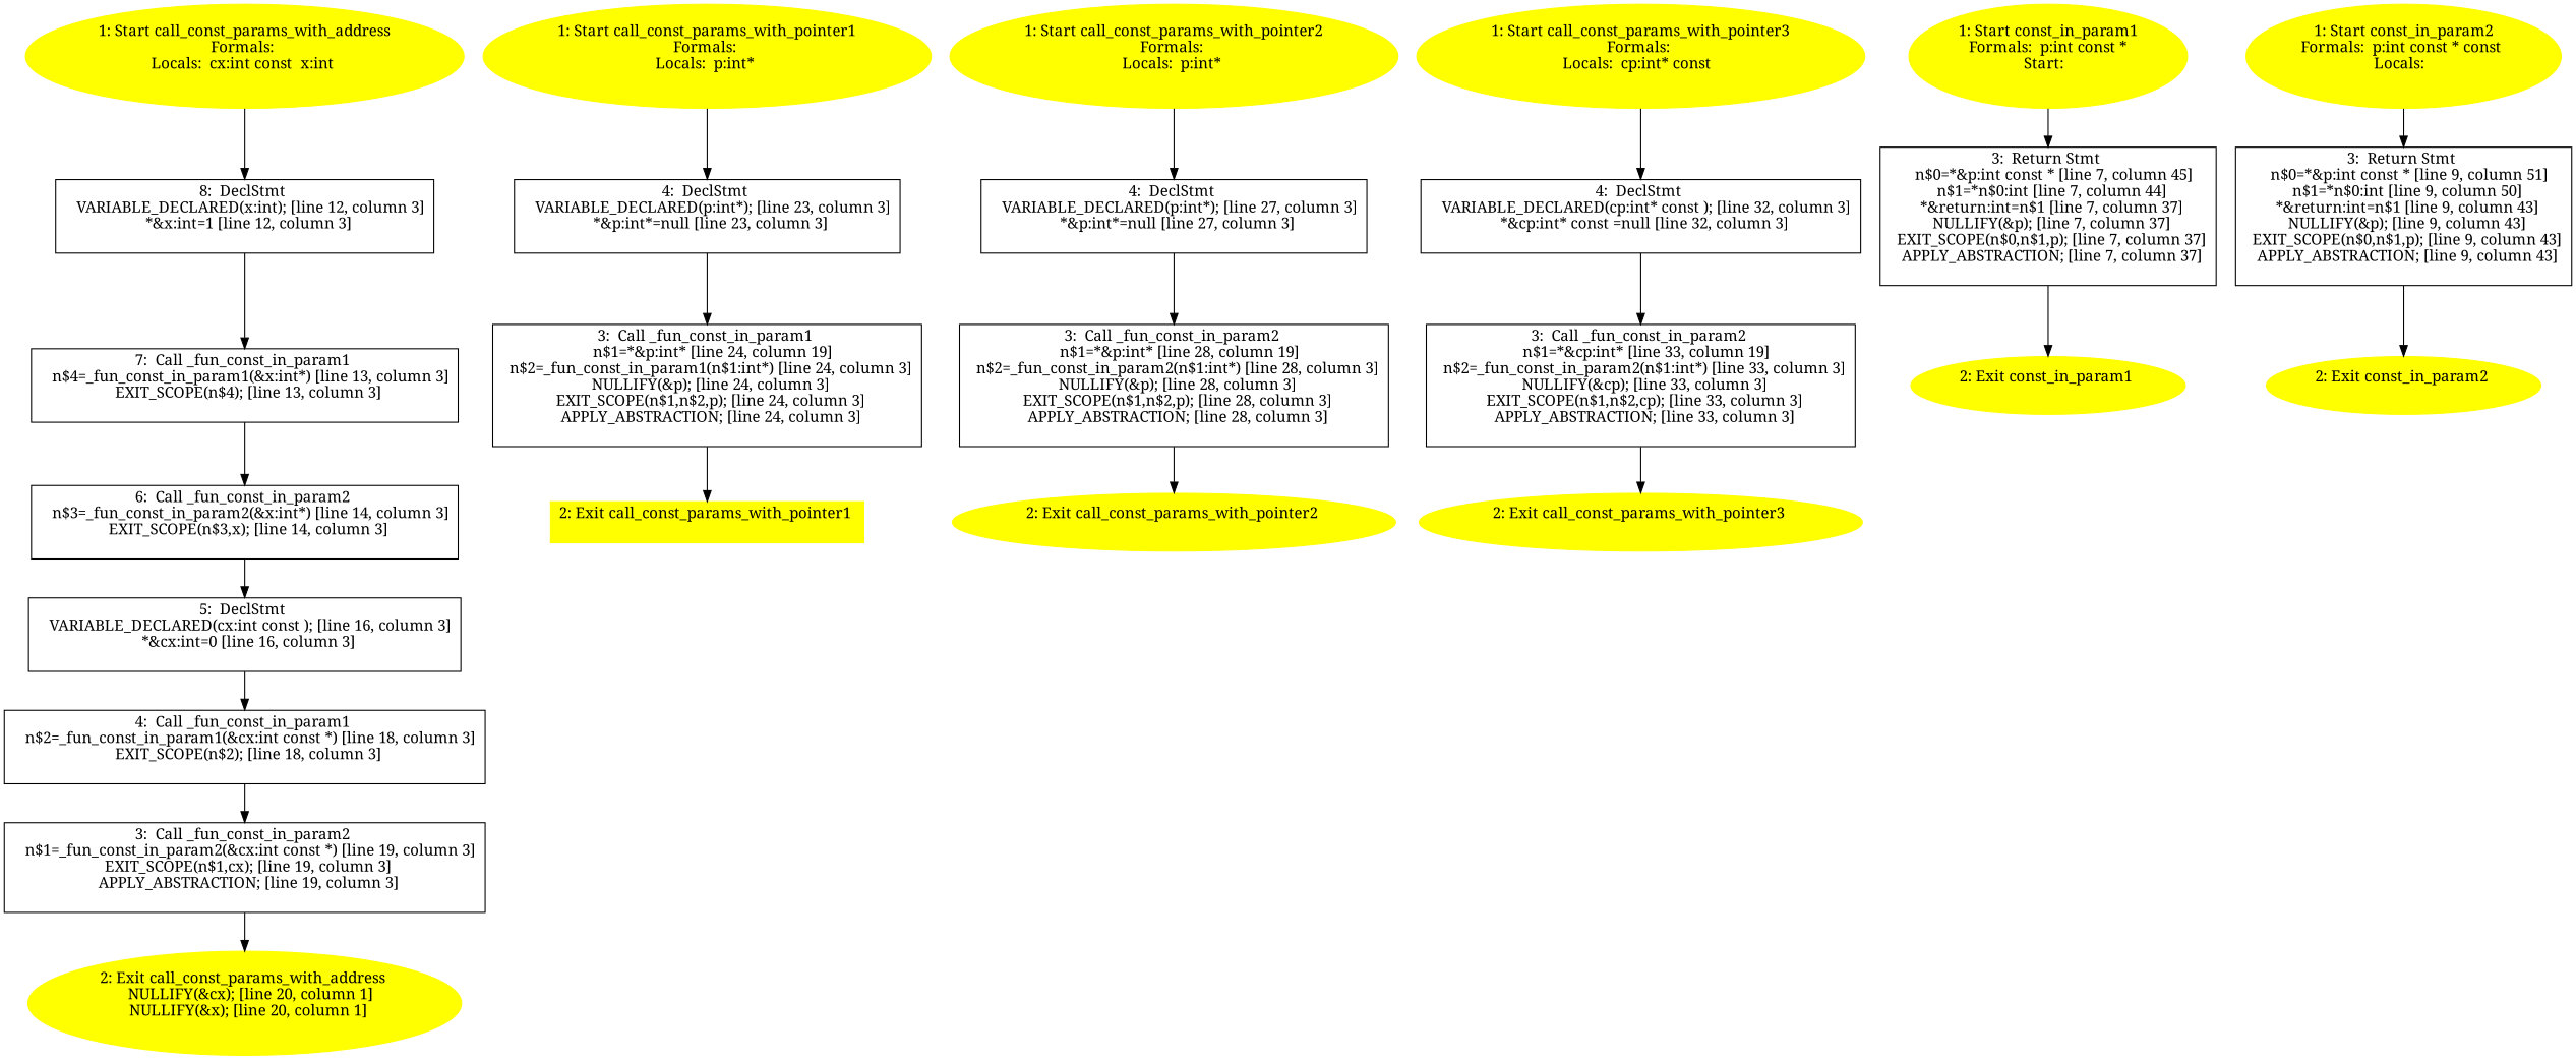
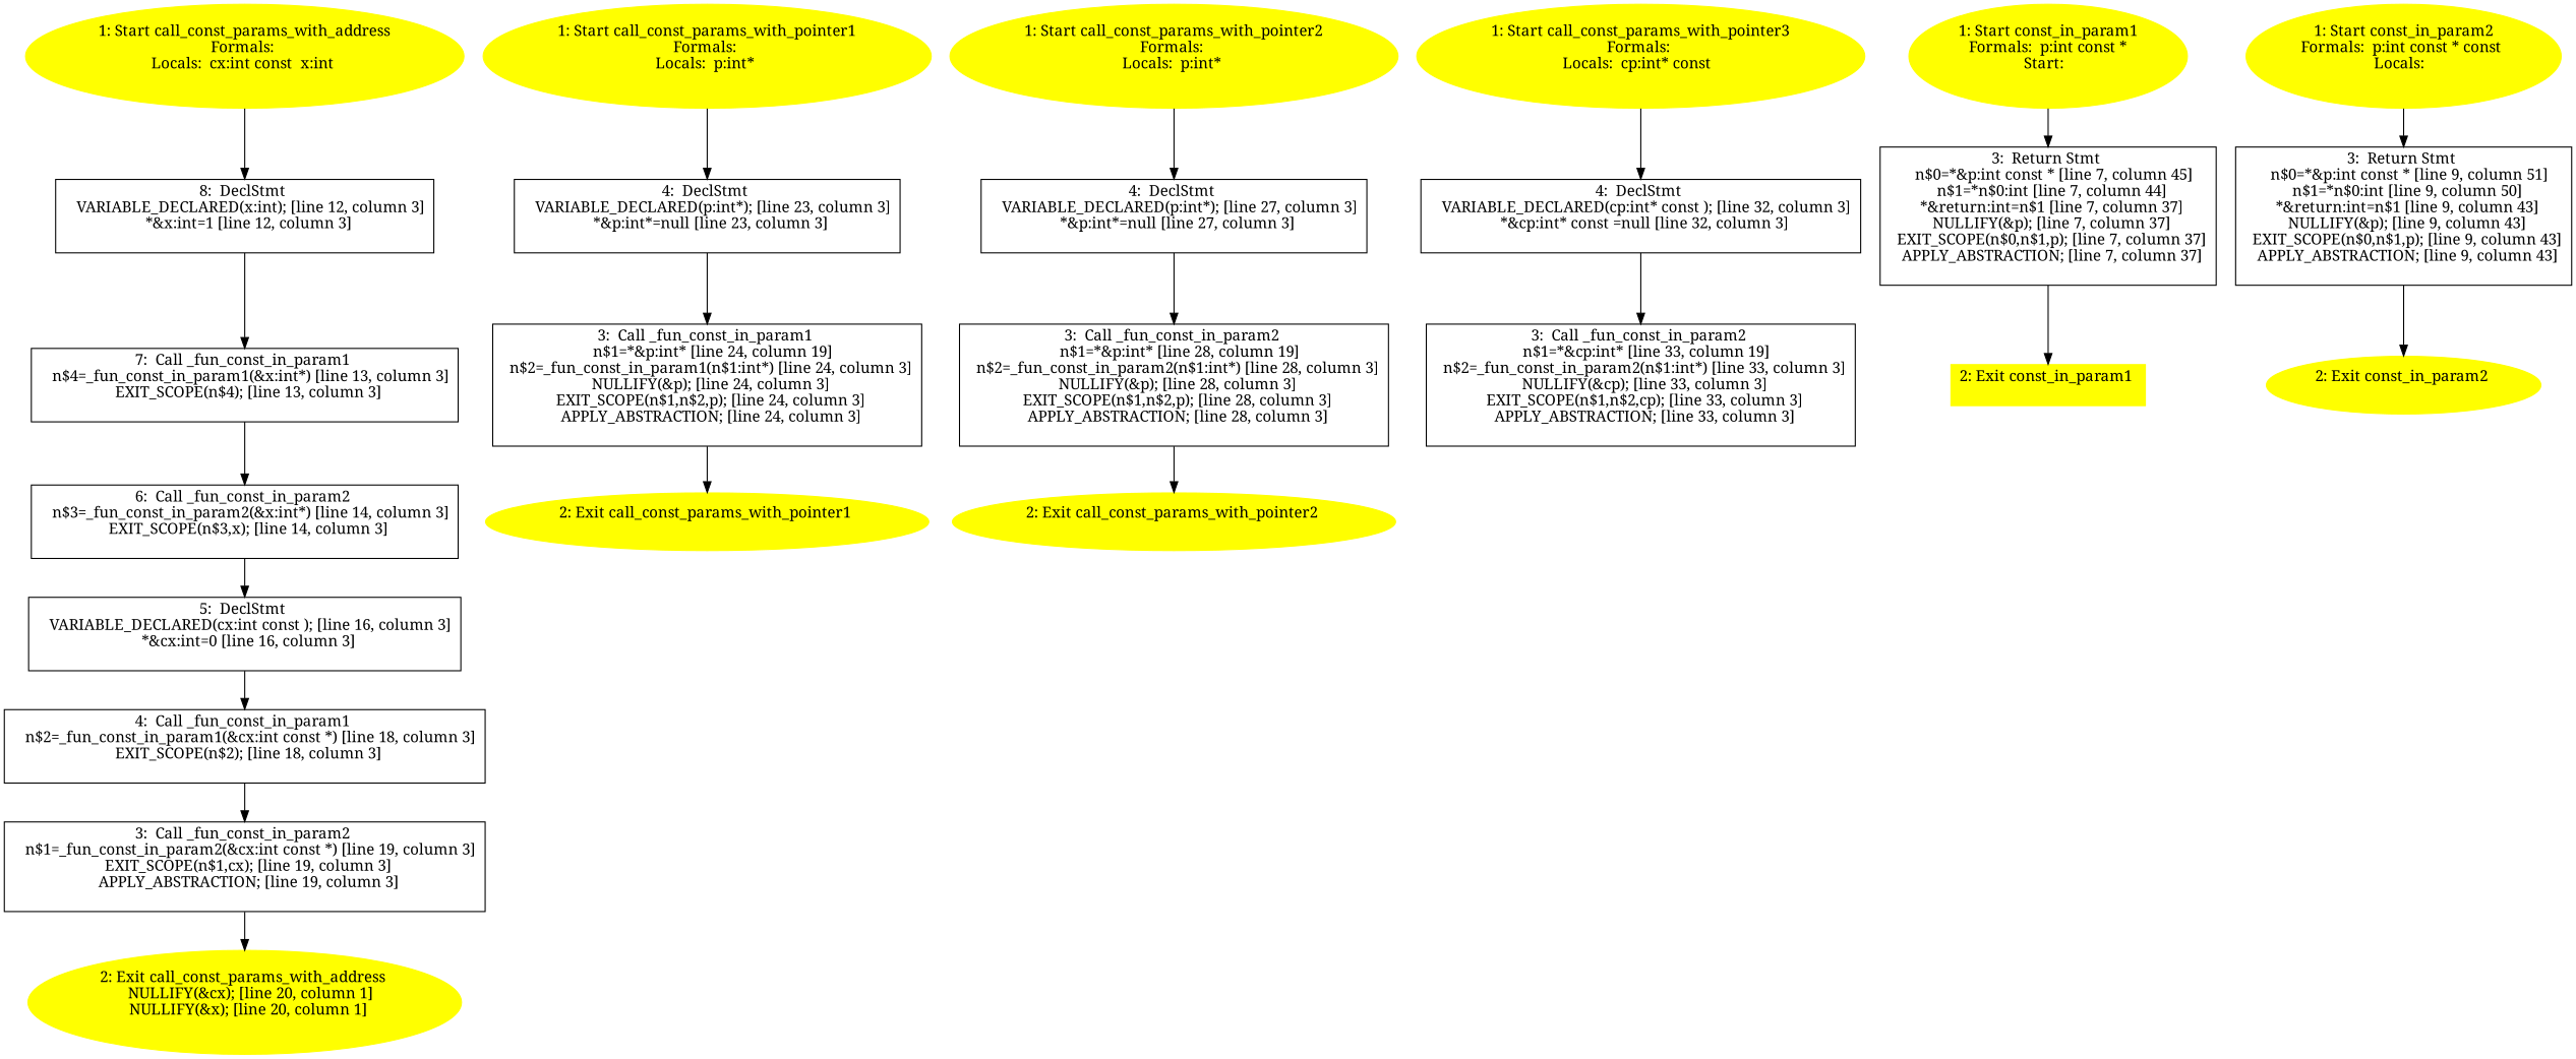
  digraph {
    fontname="Noto Serif"
    node [fontname="Noto Serif" shape=box]
    edge [fontname="Noto Serif"]
    n1 [color=yellow label="1: Start call_const_params_with_address\nFormals: \nLocals:  cx:int const  x:int \n  " style=filled shape=""]
    n2 [label="8:  DeclStmt \n   VARIABLE_DECLARED(x:int); [line 12, column 3]\n  *&x:int=1 [line 12, column 3]\n "]
    n3 [label="7:  Call _fun_const_in_param1 \n   n$4=_fun_const_in_param1(&x:int*) [line 13, column 3]\n  EXIT_SCOPE(n$4); [line 13, column 3]\n "]
    n4 [label="6:  Call _fun_const_in_param2 \n   n$3=_fun_const_in_param2(&x:int*) [line 14, column 3]\n  EXIT_SCOPE(n$3,x); [line 14, column 3]\n "]
    n5 [color=yellow label="2: Exit call_const_params_with_address \n   NULLIFY(&cx); [line 20, column 1]\n  NULLIFY(&x); [line 20, column 1]\n " style=filled shape=""]
    n6 [label="3:  Call _fun_const_in_param2 \n   n$1=_fun_const_in_param2(&cx:int const *) [line 19, column 3]\n  EXIT_SCOPE(n$1,cx); [line 19, column 3]\n  APPLY_ABSTRACTION; [line 19, column 3]\n "]
    n7 [label="4:  Call _fun_const_in_param1 \n   n$2=_fun_const_in_param1(&cx:int const *) [line 18, column 3]\n  EXIT_SCOPE(n$2); [line 18, column 3]\n "]
    n8 [label="5:  DeclStmt \n   VARIABLE_DECLARED(cx:int const ); [line 16, column 3]\n  *&cx:int=0 [line 16, column 3]\n "]
    n9 [color=yellow label="1: Start call_const_params_with_pointer1\nFormals: \nLocals:  p:int* \n  " style=filled shape=""]
    n10 [label="4:  DeclStmt \n   VARIABLE_DECLARED(p:int*); [line 23, column 3]\n  *&p:int*=null [line 23, column 3]\n "]
    n11 [label="3:  Call _fun_const_in_param1 \n   n$1=*&p:int* [line 24, column 19]\n  n$2=_fun_const_in_param1(n$1:int*) [line 24, column 3]\n  NULLIFY(&p); [line 24, column 3]\n  EXIT_SCOPE(n$1,n$2,p); [line 24, column 3]\n  APPLY_ABSTRACTION; [line 24, column 3]\n "]
-   n12 [color=yellow label="2: Exit call_const_params_with_pointer1 \n  " style=filled]
+   n12 [color=yellow label="2: Exit call_const_params_with_pointer1 \n  " style=filled shape=""]
    n13 [color=yellow label="1: Start call_const_params_with_pointer2\nFormals: \nLocals:  p:int* \n  " style=filled shape=""]
    n14 [label="4:  DeclStmt \n   VARIABLE_DECLARED(p:int*); [line 27, column 3]\n  *&p:int*=null [line 27, column 3]\n "]
    n15 [label="3:  Call _fun_const_in_param2 \n   n$1=*&p:int* [line 28, column 19]\n  n$2=_fun_const_in_param2(n$1:int*) [line 28, column 3]\n  NULLIFY(&p); [line 28, column 3]\n  EXIT_SCOPE(n$1,n$2,p); [line 28, column 3]\n  APPLY_ABSTRACTION; [line 28, column 3]\n "]
    n16 [color=yellow label="2: Exit call_const_params_with_pointer2 \n  " style=filled shape=""]
    n17 [color=yellow label="1: Start call_const_params_with_pointer3\nFormals: \nLocals:  cp:int* const  \n  " style=filled shape=""]
    n18 [label="4:  DeclStmt \n   VARIABLE_DECLARED(cp:int* const ); [line 32, column 3]\n  *&cp:int* const =null [line 32, column 3]\n "]
    n19 [label="3:  Call _fun_const_in_param2 \n   n$1=*&cp:int* [line 33, column 19]\n  n$2=_fun_const_in_param2(n$1:int*) [line 33, column 3]\n  NULLIFY(&cp); [line 33, column 3]\n  EXIT_SCOPE(n$1,n$2,cp); [line 33, column 3]\n  APPLY_ABSTRACTION; [line 33, column 3]\n "]
-   n20 [color=yellow label="2: Exit call_const_params_with_pointer3 \n  " style=filled shape=""]
    n21 [color=yellow label="1: Start const_in_param1\nFormals:  p:int const *\nStart:  \n  " style=filled shape=""]
    n22 [label="3:  Return Stmt \n   n$0=*&p:int const * [line 7, column 45]\n  n$1=*n$0:int [line 7, column 44]\n  *&return:int=n$1 [line 7, column 37]\n  NULLIFY(&p); [line 7, column 37]\n  EXIT_SCOPE(n$0,n$1,p); [line 7, column 37]\n  APPLY_ABSTRACTION; [line 7, column 37]\n "]
-   n23 [color=yellow label="2: Exit const_in_param1 \n  " style=filled shape=""]
+   n23 [color=yellow label="2: Exit const_in_param1 \n  " style=filled]
    n24 [color=yellow label="1: Start const_in_param2\nFormals:  p:int const * const \nLocals:  \n  " style=filled shape=""]
    n25 [label="3:  Return Stmt \n   n$0=*&p:int const * [line 9, column 51]\n  n$1=*n$0:int [line 9, column 50]\n  *&return:int=n$1 [line 9, column 43]\n  NULLIFY(&p); [line 9, column 43]\n  EXIT_SCOPE(n$0,n$1,p); [line 9, column 43]\n  APPLY_ABSTRACTION; [line 9, column 43]\n "]
    n26 [color=yellow label="2: Exit const_in_param2 \n  " style=filled shape=""]
    n1 -> n2
    n2 -> n3
    n3 -> n4
    n4 -> n8
    n6 -> n5
    n7 -> n6
    n8 -> n7
    n9 -> n10
    n10 -> n11
    n11 -> n12
    n13 -> n14
    n14 -> n15
    n15 -> n16
    n17 -> n18
    n18 -> n19
-   n19 -> n20
    n21 -> n22
    n22 -> n23
    n24 -> n25
    n25 -> n26
  }
